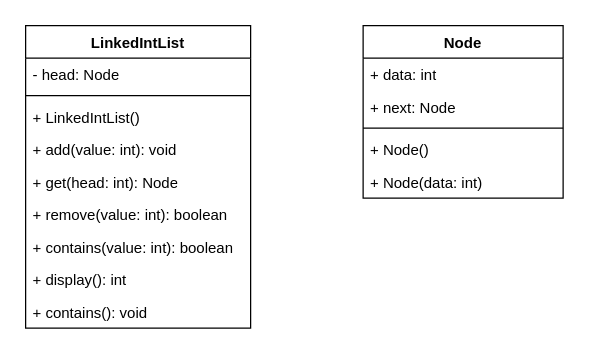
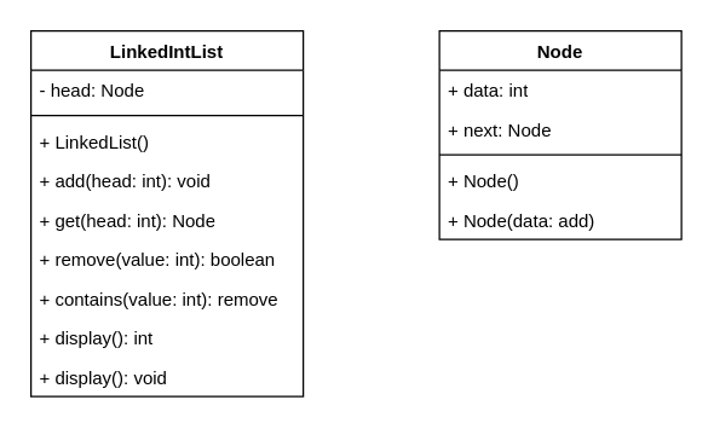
  <mxCell id="0" />
  <mxCell id="1" parent="0" />
  <mxCell id="2" value="LinkedIntList" style="swimlane;fontStyle=1;align=center;verticalAlign=top;childLayout=stackLayout;horizontal=1;startSize=26;horizontalStack=0;resizeParent=1;resizeParentMax=0;resizeLast=0;collapsible=1;marginBottom=0;whiteSpace=wrap;html=1;" vertex="1" parent="1"><mxGeometry x="20" y="20" width="180" height="242" as="geometry"><mxRectangle x="130" y="200" width="120" height="30" as="alternateBounds" /></mxGeometry></mxCell>
  <mxCell id="3" value="- head: Node" style="text;strokeColor=none;fillColor=none;align=left;verticalAlign=top;spacingLeft=4;spacingRight=4;overflow=hidden;rotatable=0;points=[[0,0.5],[1,0.5]];portConstraint=eastwest;whiteSpace=wrap;html=1;" vertex="1" parent="2"><mxGeometry y="26" width="180" height="26" as="geometry" /></mxCell>
  <mxCell id="4" value="" style="line;strokeWidth=1;fillColor=none;align=left;verticalAlign=middle;spacingTop=-1;spacingLeft=3;spacingRight=3;rotatable=0;labelPosition=right;points=[];portConstraint=eastwest;strokeColor=inherit;" vertex="1" parent="2"><mxGeometry y="52" width="180" height="8" as="geometry" /></mxCell>
- <mxCell id="5" value="+ LinkedIntList()" style="text;strokeColor=none;fillColor=none;align=left;verticalAlign=top;spacingLeft=4;spacingRight=4;overflow=hidden;rotatable=0;points=[[0,0.5],[1,0.5]];portConstraint=eastwest;whiteSpace=wrap;html=1;" vertex="1" parent="2"><mxGeometry y="60" width="180" height="26" as="geometry" /></mxCell>
- <mxCell id="6" value="+ add(value: int): void" style="text;strokeColor=none;fillColor=none;align=left;verticalAlign=top;spacingLeft=4;spacingRight=4;overflow=hidden;rotatable=0;points=[[0,0.5],[1,0.5]];portConstraint=eastwest;whiteSpace=wrap;html=1;" vertex="1" parent="2"><mxGeometry y="86" width="180" height="26" as="geometry" /></mxCell>
+ <mxCell id="5" value="+ LinkedList()" style="text;strokeColor=none;fillColor=none;align=left;verticalAlign=top;spacingLeft=4;spacingRight=4;overflow=hidden;rotatable=0;points=[[0,0.5],[1,0.5]];portConstraint=eastwest;whiteSpace=wrap;html=1;" vertex="1" parent="2"><mxGeometry y="60" width="180" height="26" as="geometry" /></mxCell>
+ <mxCell id="6" value="+ add(head: int): void" style="text;strokeColor=none;fillColor=none;align=left;verticalAlign=top;spacingLeft=4;spacingRight=4;overflow=hidden;rotatable=0;points=[[0,0.5],[1,0.5]];portConstraint=eastwest;whiteSpace=wrap;html=1;" vertex="1" parent="2"><mxGeometry y="86" width="180" height="26" as="geometry" /></mxCell>
  <mxCell id="7" value="+ get(head: int): Node" style="text;strokeColor=none;fillColor=none;align=left;verticalAlign=top;spacingLeft=4;spacingRight=4;overflow=hidden;rotatable=0;points=[[0,0.5],[1,0.5]];portConstraint=eastwest;whiteSpace=wrap;html=1;" vertex="1" parent="2"><mxGeometry y="112" width="180" height="26" as="geometry" /></mxCell>
  <mxCell id="8" value="+ remove(value: int): boolean" style="text;strokeColor=none;fillColor=none;align=left;verticalAlign=top;spacingLeft=4;spacingRight=4;overflow=hidden;rotatable=0;points=[[0,0.5],[1,0.5]];portConstraint=eastwest;whiteSpace=wrap;html=1;" vertex="1" parent="2"><mxGeometry y="138" width="180" height="26" as="geometry" /></mxCell>
- <mxCell id="9" value="+ contains(value: int): boolean" style="text;strokeColor=none;fillColor=none;align=left;verticalAlign=top;spacingLeft=4;spacingRight=4;overflow=hidden;rotatable=0;points=[[0,0.5],[1,0.5]];portConstraint=eastwest;whiteSpace=wrap;html=1;" vertex="1" parent="2"><mxGeometry y="164" width="180" height="26" as="geometry" /></mxCell>
+ <mxCell id="9" value="+ contains(value: int): remove" style="text;strokeColor=none;fillColor=none;align=left;verticalAlign=top;spacingLeft=4;spacingRight=4;overflow=hidden;rotatable=0;points=[[0,0.5],[1,0.5]];portConstraint=eastwest;whiteSpace=wrap;html=1;" vertex="1" parent="2"><mxGeometry y="164" width="180" height="26" as="geometry" /></mxCell>
  <mxCell id="10" value="+ display(): int" style="text;strokeColor=none;fillColor=none;align=left;verticalAlign=top;spacingLeft=4;spacingRight=4;overflow=hidden;rotatable=0;points=[[0,0.5],[1,0.5]];portConstraint=eastwest;whiteSpace=wrap;html=1;" vertex="1" parent="2"><mxGeometry y="190" width="180" height="26" as="geometry" /></mxCell>
- <mxCell id="11" value="+ contains(): void" style="text;strokeColor=none;fillColor=none;align=left;verticalAlign=top;spacingLeft=4;spacingRight=4;overflow=hidden;rotatable=0;points=[[0,0.5],[1,0.5]];portConstraint=eastwest;whiteSpace=wrap;html=1;" vertex="1" parent="2"><mxGeometry y="216" width="180" height="26" as="geometry" /></mxCell>
+ <mxCell id="11" value="+ display(): void" style="text;strokeColor=none;fillColor=none;align=left;verticalAlign=top;spacingLeft=4;spacingRight=4;overflow=hidden;rotatable=0;points=[[0,0.5],[1,0.5]];portConstraint=eastwest;whiteSpace=wrap;html=1;" vertex="1" parent="2"><mxGeometry y="216" width="180" height="26" as="geometry" /></mxCell>
  <mxCell id="12" value="Node" style="swimlane;fontStyle=1;align=center;verticalAlign=top;childLayout=stackLayout;horizontal=1;startSize=26;horizontalStack=0;resizeParent=1;resizeParentMax=0;resizeLast=0;collapsible=1;marginBottom=0;whiteSpace=wrap;html=1;" vertex="1" parent="1"><mxGeometry x="290" y="20" width="160" height="138" as="geometry"><mxRectangle x="400" y="200" width="120" height="30" as="alternateBounds" /></mxGeometry></mxCell>
  <mxCell id="13" value="+ data: int" style="text;strokeColor=none;fillColor=none;align=left;verticalAlign=top;spacingLeft=4;spacingRight=4;overflow=hidden;rotatable=0;points=[[0,0.5],[1,0.5]];portConstraint=eastwest;whiteSpace=wrap;html=1;" vertex="1" parent="12"><mxGeometry y="26" width="160" height="26" as="geometry" /></mxCell>
  <mxCell id="14" value="+ next: Node" style="text;strokeColor=none;fillColor=none;align=left;verticalAlign=top;spacingLeft=4;spacingRight=4;overflow=hidden;rotatable=0;points=[[0,0.5],[1,0.5]];portConstraint=eastwest;whiteSpace=wrap;html=1;" vertex="1" parent="12"><mxGeometry y="52" width="160" height="26" as="geometry" /></mxCell>
  <mxCell id="15" value="" style="line;strokeWidth=1;fillColor=none;align=left;verticalAlign=middle;spacingTop=-1;spacingLeft=3;spacingRight=3;rotatable=0;labelPosition=right;points=[];portConstraint=eastwest;strokeColor=inherit;" vertex="1" parent="12"><mxGeometry y="78" width="160" height="8" as="geometry" /></mxCell>
  <mxCell id="16" value="+ Node()" style="text;strokeColor=none;fillColor=none;align=left;verticalAlign=top;spacingLeft=4;spacingRight=4;overflow=hidden;rotatable=0;points=[[0,0.5],[1,0.5]];portConstraint=eastwest;whiteSpace=wrap;html=1;" vertex="1" parent="12"><mxGeometry y="86" width="160" height="26" as="geometry" /></mxCell>
- <mxCell id="17" value="+ Node(data: int)" style="text;strokeColor=none;fillColor=none;align=left;verticalAlign=top;spacingLeft=4;spacingRight=4;overflow=hidden;rotatable=0;points=[[0,0.5],[1,0.5]];portConstraint=eastwest;whiteSpace=wrap;html=1;" vertex="1" parent="12"><mxGeometry y="112" width="160" height="26" as="geometry" /></mxCell>
+ <mxCell id="17" value="+ Node(data: add)" style="text;strokeColor=none;fillColor=none;align=left;verticalAlign=top;spacingLeft=4;spacingRight=4;overflow=hidden;rotatable=0;points=[[0,0.5],[1,0.5]];portConstraint=eastwest;whiteSpace=wrap;html=1;" vertex="1" parent="12"><mxGeometry y="112" width="160" height="26" as="geometry" /></mxCell>
